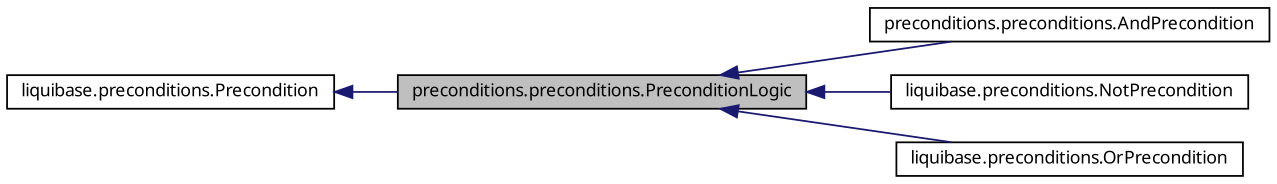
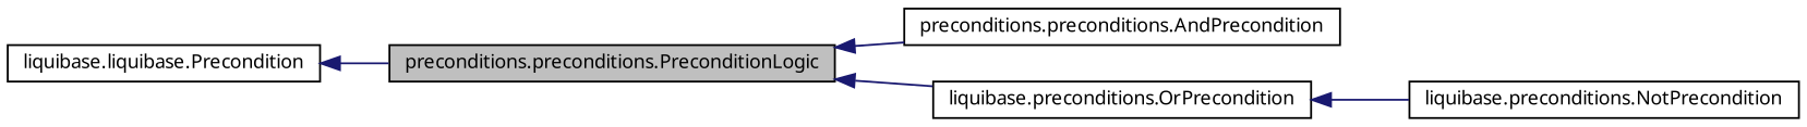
  digraph {
    rankdir=LR
    node [color=black fillcolor=white fontname="FreeSans.ttf" fontsize=10 shape=record style=filled]
    edge [color=midnightblue dir=back fontname="FreeSans.ttf" fontsize=10 labelfontname="FreeSans.ttf" labelfontsize=10 style=solid]
    n1 [fillcolor=grey75 fontcolor=black height=0.2 label="preconditions.preconditions.PreconditionLogic" width=0.4]
    n2 [height=0.2 label="preconditions.preconditions.AndPrecondition" width=0.4]
    n3 [height=0.2 label="liquibase.preconditions.NotPrecondition" width=0.4]
    n4 [height=0.2 label="liquibase.preconditions.OrPrecondition" width=0.4]
-   n5 [height=0.2 label="liquibase.preconditions.Precondition" width=0.4]
+   n5 [height=0.2 label="liquibase.liquibase.Precondition" width=0.4]
    n1 -> n2
-   n1 -> n3
+   n4 -> n3
    n1 -> n4
    n5 -> n1
  }
